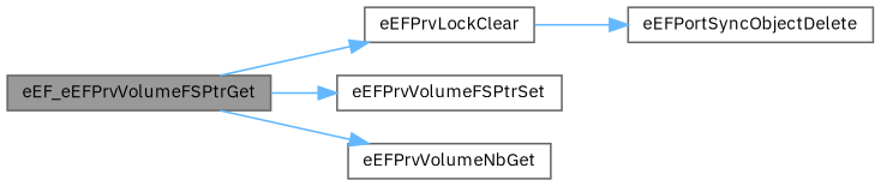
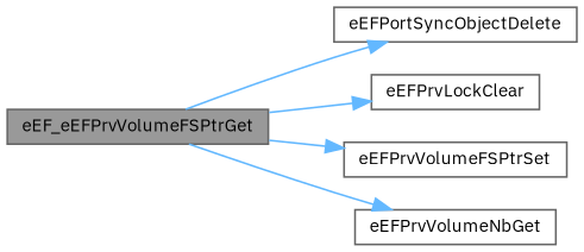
  digraph {
    fontname="IBM Plex Sans"
    rankdir=LR
    node [color=grey40 fillcolor=white fontname="IBM Plex Sans" fontsize=10 shape=box style=filled]
    edge [color=steelblue1 fontname="IBM Plex Sans" fontsize=10 labelfontname=Helvetica labelfontsize=10 style=solid]
    n1 [color=gray40 fillcolor=grey60 fontcolor=black height=0.2 label=eEF_eEFPrvVolumeFSPtrGet width=0.4]
    n2 [height=0.2 label=eEFPortSyncObjectDelete width=0.4]
    n3 [height=0.2 label=eEFPrvLockClear width=0.4]
    n4 [height=0.2 label=eEFPrvVolumeFSPtrSet width=0.4]
    n5 [height=0.2 label=eEFPrvVolumeNbGet width=0.4]
-   n3 -> n2
+   n1 -> n2
    n1 -> n3
    n1 -> n4
    n1 -> n5
  }
